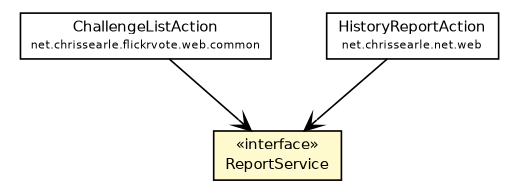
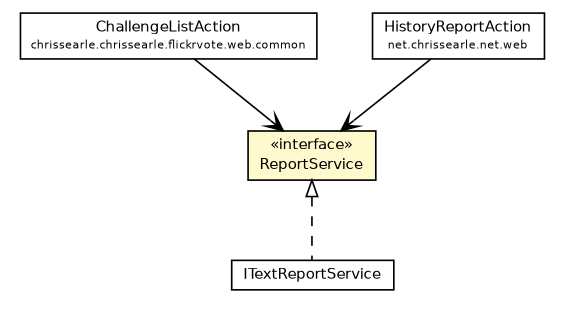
  digraph {
    node [fontcolor=black fontname=Helvetica fontsize=9.0 shape=plaintext]
    edge [fontname=Helvetica fontsize=10.0 headport=p labelfontname=Helvetica labelfontsize=10 tailport=p arrowhead=open color=black fontcolor=black]
+   n1 [label=<<table border="0" cellborder="1" cellspacing="0" cellpadding="2" port="p" href="./ITextReportService.html"> 		<tr><td><table border="0" cellspacing="0" cellpadding="1"> 			<tr><td> ITextReportService </td></tr> 		</table></td></tr> 		</table>>]
    n2 [label=<<table border="0" cellborder="1" cellspacing="0" cellpadding="2" port="p" bgcolor="lemonChiffon" href="./ReportService.html"> 		<tr><td><table border="0" cellspacing="0" cellpadding="1"> 			<tr><td> &laquo;interface&raquo; </td></tr> 			<tr><td> ReportService </td></tr> 		</table></td></tr> 		</table>>]
-   n3 [label=<<table border="0" cellborder="1" cellspacing="0" cellpadding="2" port="p" href="../web/common/ChallengeListAction.html"> 		<tr><td><table border="0" cellspacing="0" cellpadding="1"> 			<tr><td> ChallengeListAction </td></tr> 			<tr><td><font point-size="7.0"> net.chrissearle.flickrvote.web.common </font></td></tr> 		</table></td></tr> 		</table>>]
+   n3 [label=<<table border="0" cellborder="1" cellspacing="0" cellpadding="2" port="p" href="../web/common/ChallengeListAction.html"> 		<tr><td><table border="0" cellspacing="0" cellpadding="1"> 			<tr><td> ChallengeListAction </td></tr> 			<tr><td><font point-size="7.0"> chrissearle.chrissearle.flickrvote.web.common </font></td></tr> 		</table></td></tr> 		</table>>]
    n4 [label=<<table border="0" cellborder="1" cellspacing="0" cellpadding="2" port="p" href="../web/HistoryReportAction.html"> 		<tr><td><table border="0" cellspacing="0" cellpadding="1"> 			<tr><td> HistoryReportAction </td></tr> 			<tr><td><font point-size="7.0"> net.chrissearle.net.web </font></td></tr> 		</table></td></tr> 		</table>>]
+   n2 -> n1 [arrowtail=empty dir=back fontsize=10 style=dashed arrowhead="" color="" fontcolor=""]
    n3 -> n2
    n4 -> n2
  }
